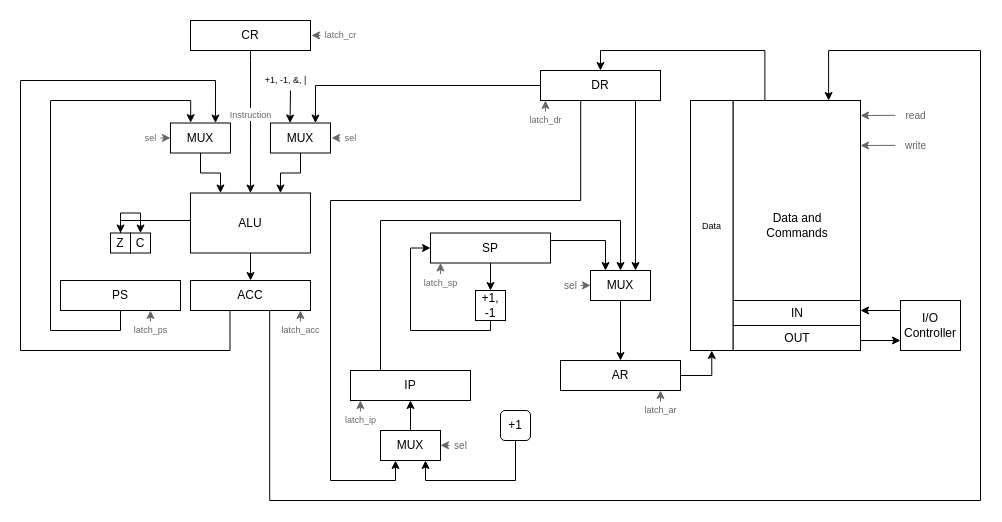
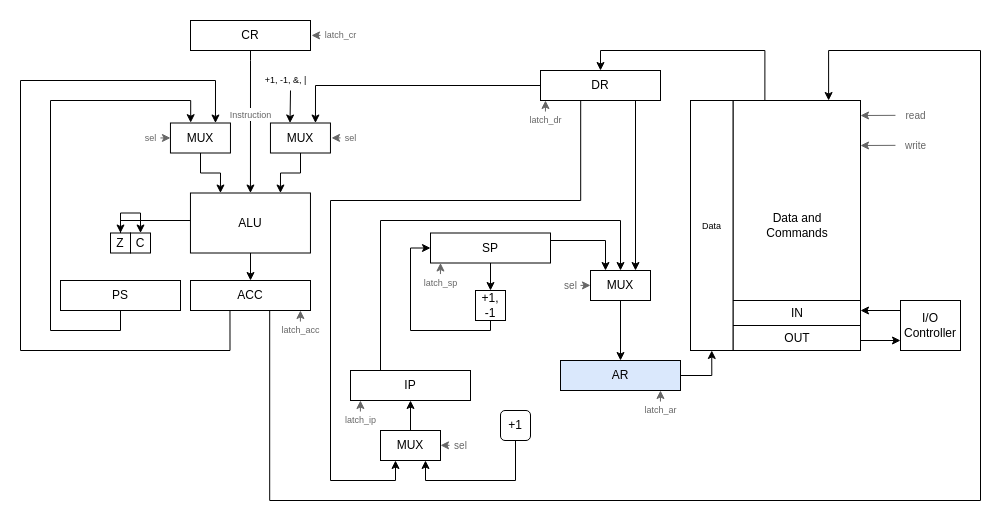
  <mxCell id="0" />
  <mxCell id="1" parent="0" />
  <mxCell id="2" value="" style="group" parent="1" vertex="1" connectable="0"><mxGeometry x="690" y="100" width="170" height="250" as="geometry" /></mxCell>
  <mxCell id="3" value="Data and&lt;div&gt;Commands&lt;/div&gt;" style="rounded=0;whiteSpace=wrap;html=1;" parent="2" vertex="1"><mxGeometry x="42.5" width="127.5" height="250" as="geometry" /></mxCell>
  <mxCell id="4" value="OUT" style="rounded=0;whiteSpace=wrap;html=1;" parent="2" vertex="1"><mxGeometry x="42.5" y="225" width="127.5" height="25" as="geometry" /></mxCell>
  <mxCell id="5" value="IN" style="rounded=0;whiteSpace=wrap;html=1;" parent="2" vertex="1"><mxGeometry x="42.5" y="200" width="127.5" height="25" as="geometry" /></mxCell>
  <mxCell id="6" value="&lt;font style=&quot;font-size: 9px;&quot;&gt;Data&lt;/font&gt;" style="rounded=0;whiteSpace=wrap;html=1;" vertex="1" parent="2"><mxGeometry width="42.5" height="250" as="geometry" /></mxCell>
  <mxCell id="7" value="" style="group" parent="1" vertex="1" connectable="0"><mxGeometry x="860" y="100" width="80" height="30" as="geometry" /></mxCell>
  <mxCell id="8" value="" style="endArrow=classic;html=1;rounded=0;strokeColor=#666666;exitX=-0.001;exitY=0.495;exitDx=0;exitDy=0;exitPerimeter=0;" parent="7" source="9" edge="1"><mxGeometry width="50" height="50" relative="1" as="geometry"><mxPoint y="-10" as="sourcePoint" /><mxPoint y="15" as="targetPoint" /></mxGeometry></mxCell>
  <mxCell id="9" value="&lt;font style=&quot;font-size: 10px;&quot;&gt;read&lt;/font&gt;" style="text;html=1;align=center;verticalAlign=middle;resizable=0;points=[];autosize=1;strokeColor=none;fillColor=none;fontColor=#666666;" parent="7" vertex="1"><mxGeometry x="35" width="40" height="30" as="geometry" /></mxCell>
  <mxCell id="10" value="" style="endArrow=classic;html=1;rounded=0;strokeColor=#666666;exitX=-0.001;exitY=0.495;exitDx=0;exitDy=0;exitPerimeter=0;" parent="1" source="11" edge="1"><mxGeometry width="50" height="50" relative="1" as="geometry"><mxPoint x="860" y="120" as="sourcePoint" /><mxPoint x="860" y="145" as="targetPoint" /></mxGeometry></mxCell>
  <mxCell id="11" value="&lt;font style=&quot;font-size: 10px;&quot;&gt;write&lt;/font&gt;" style="text;html=1;align=center;verticalAlign=middle;resizable=0;points=[];autosize=1;strokeColor=none;fillColor=none;fontColor=#666666;" parent="1" vertex="1"><mxGeometry x="895" y="130" width="40" height="30" as="geometry" /></mxCell>
  <mxCell id="12" value="" style="endArrow=classic;html=1;rounded=0;entryX=1;entryY=0.5;entryDx=0;entryDy=0;" parent="1" edge="1"><mxGeometry width="50" height="50" relative="1" as="geometry"><mxPoint x="900" y="310" as="sourcePoint" /><mxPoint x="860" y="310" as="targetPoint" /></mxGeometry></mxCell>
  <mxCell id="13" value="" style="endArrow=classic;html=1;rounded=0;" parent="1" edge="1"><mxGeometry width="50" height="50" relative="1" as="geometry"><mxPoint x="860" y="340" as="sourcePoint" /><mxPoint x="900" y="340" as="targetPoint" /></mxGeometry></mxCell>
  <mxCell id="14" style="edgeStyle=orthogonalEdgeStyle;rounded=0;orthogonalLoop=1;jettySize=auto;html=1;entryX=0.25;entryY=0;entryDx=0;entryDy=0;exitX=1;exitY=0.5;exitDx=0;exitDy=0;" edge="1" parent="1" source="16" target="54"><mxGeometry relative="1" as="geometry"><mxPoint x="560" y="350" as="targetPoint" /><Array as="points"><mxPoint x="550" y="240" /><mxPoint x="605" y="240" /></Array></mxGeometry></mxCell>
  <mxCell id="15" style="edgeStyle=orthogonalEdgeStyle;rounded=0;orthogonalLoop=1;jettySize=auto;html=1;" edge="1" parent="1" source="16" target="58"><mxGeometry relative="1" as="geometry"><mxPoint x="470" y="360" as="targetPoint" /></mxGeometry></mxCell>
  <mxCell id="16" value="SP" style="rounded=0;whiteSpace=wrap;html=1;" parent="1" vertex="1"><mxGeometry x="430" y="232.5" width="120" height="30" as="geometry" /></mxCell>
  <mxCell id="17" style="edgeStyle=orthogonalEdgeStyle;rounded=0;orthogonalLoop=1;jettySize=auto;html=1;exitX=1;exitY=0.5;exitDx=0;exitDy=0;entryX=0.5;entryY=1;entryDx=0;entryDy=0;" edge="1" parent="1" source="18" target="6"><mxGeometry relative="1" as="geometry"><mxPoint x="750" y="370" as="targetPoint" /><Array as="points"><mxPoint x="711" y="375" /></Array></mxGeometry></mxCell>
- <mxCell id="18" value="AR" style="rounded=0;whiteSpace=wrap;html=1;" parent="1" vertex="1"><mxGeometry x="560" y="360" width="120" height="30" as="geometry" /></mxCell>
+ <mxCell id="18" value="AR" style="rounded=0;whiteSpace=wrap;html=1;fillColor=#dae8fc;" parent="1" vertex="1"><mxGeometry x="560" y="360" width="120" height="30" as="geometry" /></mxCell>
  <mxCell id="19" style="edgeStyle=orthogonalEdgeStyle;rounded=0;orthogonalLoop=1;jettySize=auto;html=1;exitX=0.25;exitY=0;exitDx=0;exitDy=0;entryX=0.5;entryY=0;entryDx=0;entryDy=0;" edge="1" parent="1" source="20" target="54"><mxGeometry relative="1" as="geometry"><mxPoint x="440" y="490" as="sourcePoint" /><mxPoint x="610" y="350" as="targetPoint" /><Array as="points"><mxPoint x="380" y="220" /><mxPoint x="620" y="220" /></Array></mxGeometry></mxCell>
  <mxCell id="20" value="IP" style="rounded=0;whiteSpace=wrap;html=1;" parent="1" vertex="1"><mxGeometry x="350" y="370" width="120" height="30" as="geometry" /></mxCell>
  <mxCell id="21" style="edgeStyle=orthogonalEdgeStyle;rounded=0;orthogonalLoop=1;jettySize=auto;html=1;entryX=0.75;entryY=0;entryDx=0;entryDy=0;exitX=0.66;exitY=1;exitDx=0;exitDy=0;exitPerimeter=0;" edge="1" parent="1" source="41" target="3"><mxGeometry relative="1" as="geometry"><mxPoint x="260" y="320" as="sourcePoint" /><mxPoint x="900" y="60" as="targetPoint" /><Array as="points"><mxPoint x="269" y="500" /><mxPoint x="980" y="500" /><mxPoint x="980" y="50" /><mxPoint x="828" y="50" /></Array></mxGeometry></mxCell>
  <mxCell id="22" style="edgeStyle=orthogonalEdgeStyle;rounded=0;orthogonalLoop=1;jettySize=auto;html=1;entryX=0.75;entryY=0;entryDx=0;entryDy=0;exitX=0;exitY=0.5;exitDx=0;exitDy=0;" edge="1" parent="1" source="50" target="33"><mxGeometry relative="1" as="geometry"><mxPoint x="540" y="200" as="sourcePoint" /><mxPoint x="290" y="120" as="targetPoint" /><Array as="points"><mxPoint x="315" y="85" /></Array></mxGeometry></mxCell>
  <mxCell id="23" style="edgeStyle=orthogonalEdgeStyle;rounded=0;orthogonalLoop=1;jettySize=auto;html=1;entryX=0.25;entryY=1;entryDx=0;entryDy=0;exitX=0.335;exitY=1.003;exitDx=0;exitDy=0;exitPerimeter=0;" edge="1" parent="1" source="50" target="52"><mxGeometry relative="1" as="geometry"><mxPoint x="600" y="160" as="sourcePoint" /><mxPoint x="350" y="540" as="targetPoint" /><Array as="points"><mxPoint x="580" y="200" /><mxPoint x="330" y="200" /><mxPoint x="330" y="480" /><mxPoint x="395" y="480" /></Array></mxGeometry></mxCell>
  <mxCell id="24" style="edgeStyle=orthogonalEdgeStyle;rounded=0;orthogonalLoop=1;jettySize=auto;html=1;entryX=0.75;entryY=0;entryDx=0;entryDy=0;exitX=0.666;exitY=0.999;exitDx=0;exitDy=0;exitPerimeter=0;" edge="1" parent="1" source="50" target="54"><mxGeometry relative="1" as="geometry"><mxPoint x="620" y="150" as="sourcePoint" /><mxPoint x="650" y="360" as="targetPoint" /><Array as="points"><mxPoint x="635" y="100" /></Array></mxGeometry></mxCell>
  <mxCell id="25" style="edgeStyle=orthogonalEdgeStyle;rounded=0;orthogonalLoop=1;jettySize=auto;html=1;entryX=0.5;entryY=0;entryDx=0;entryDy=0;exitX=0.5;exitY=1;exitDx=0;exitDy=0;" edge="1" parent="1" source="27" target="29"><mxGeometry relative="1" as="geometry"><Array as="points"><mxPoint x="250" y="60" /><mxPoint x="250" y="60" /></Array></mxGeometry></mxCell>
  <mxCell id="26" value="&lt;font style=&quot;font-size: 9px;&quot;&gt;Instruction&lt;/font&gt;" style="edgeLabel;html=1;align=center;verticalAlign=middle;resizable=0;points=[];fontColor=#666666;" vertex="1" connectable="0" parent="25"><mxGeometry x="-0.1" relative="1" as="geometry"><mxPoint as="offset" /></mxGeometry></mxCell>
  <mxCell id="27" value="CR" style="rounded=0;whiteSpace=wrap;html=1;" parent="1" vertex="1"><mxGeometry x="190" y="20" width="120" height="30" as="geometry" /></mxCell>
  <mxCell id="28" style="edgeStyle=orthogonalEdgeStyle;rounded=0;orthogonalLoop=1;jettySize=auto;html=1;entryX=0.5;entryY=0;entryDx=0;entryDy=0;fillColor=#dae8fc;strokeColor=#000000;" parent="1" source="29" target="35" edge="1"><mxGeometry relative="1" as="geometry"><Array as="points"><mxPoint x="120" y="220" /></Array></mxGeometry></mxCell>
  <mxCell id="29" value="ALU" style="rounded=0;whiteSpace=wrap;html=1;" parent="1" vertex="1"><mxGeometry x="189.96" y="192.5" width="120" height="60" as="geometry" /></mxCell>
  <mxCell id="30" style="edgeStyle=orthogonalEdgeStyle;rounded=0;orthogonalLoop=1;jettySize=auto;html=1;entryX=0.25;entryY=0;entryDx=0;entryDy=0;" parent="1" source="31" target="29" edge="1"><mxGeometry relative="1" as="geometry" /></mxCell>
  <mxCell id="31" value="MUX" style="rounded=0;whiteSpace=wrap;html=1;" parent="1" vertex="1"><mxGeometry x="169.96" y="122.5" width="60" height="30" as="geometry" /></mxCell>
  <mxCell id="32" style="edgeStyle=orthogonalEdgeStyle;rounded=0;orthogonalLoop=1;jettySize=auto;html=1;entryX=0.75;entryY=0;entryDx=0;entryDy=0;" parent="1" source="33" target="29" edge="1"><mxGeometry relative="1" as="geometry" /></mxCell>
  <mxCell id="33" value="MUX" style="rounded=0;whiteSpace=wrap;html=1;" parent="1" vertex="1"><mxGeometry x="269.96" y="122.5" width="60" height="30" as="geometry" /></mxCell>
  <mxCell id="34" value="" style="group" parent="1" vertex="1" connectable="0"><mxGeometry x="90" y="232.5" width="60" height="20" as="geometry" /></mxCell>
  <mxCell id="35" value="Z" style="rounded=0;whiteSpace=wrap;html=1;" parent="34" vertex="1"><mxGeometry x="20" width="20" height="20" as="geometry" /></mxCell>
  <mxCell id="36" value="C" style="rounded=0;whiteSpace=wrap;html=1;" parent="34" vertex="1"><mxGeometry x="40" width="20" height="20" as="geometry" /></mxCell>
  <mxCell id="37" value="" style="endArrow=classic;html=1;rounded=0;strokeColor=#666666;exitX=0;exitY=0.502;exitDx=0;exitDy=0;exitPerimeter=0;entryX=1.006;entryY=0.156;entryDx=0;entryDy=0;entryPerimeter=0;" parent="1" edge="1"><mxGeometry width="50" height="50" relative="1" as="geometry"><mxPoint x="340" y="137.39" as="sourcePoint" /><mxPoint x="331" y="137.39" as="targetPoint" /></mxGeometry></mxCell>
  <mxCell id="38" value="" style="endArrow=classic;html=1;rounded=0;strokeColor=#666666;" parent="1" edge="1"><mxGeometry width="50" height="50" relative="1" as="geometry"><mxPoint x="159.96" y="137.44" as="sourcePoint" /><mxPoint x="169.96" y="137.44" as="targetPoint" /></mxGeometry></mxCell>
  <mxCell id="39" value="&lt;font style=&quot;font-size: 9px;&quot;&gt;sel&lt;/font&gt;" style="text;html=1;align=center;verticalAlign=middle;resizable=0;points=[];autosize=1;strokeColor=none;fillColor=none;fontColor=#666666;fontSize=9;" parent="1" vertex="1"><mxGeometry x="129.96" y="127.5" width="40" height="20" as="geometry" /></mxCell>
  <mxCell id="40" value="&lt;font style=&quot;font-size: 9px;&quot;&gt;sel&lt;/font&gt;" style="text;html=1;align=center;verticalAlign=middle;resizable=0;points=[];autosize=1;strokeColor=none;fillColor=none;fontColor=#666666;fontSize=9;" parent="1" vertex="1"><mxGeometry x="329.96" y="127.5" width="40" height="20" as="geometry" /></mxCell>
  <mxCell id="41" value="ACC" style="rounded=0;whiteSpace=wrap;html=1;" parent="1" vertex="1"><mxGeometry x="190" y="280" width="120" height="30" as="geometry" /></mxCell>
  <mxCell id="42" style="edgeStyle=orthogonalEdgeStyle;rounded=0;orthogonalLoop=1;jettySize=auto;html=1;entryX=0.5;entryY=0;entryDx=0;entryDy=0;" parent="1" source="29" target="41" edge="1"><mxGeometry relative="1" as="geometry" /></mxCell>
  <mxCell id="43" style="edgeStyle=orthogonalEdgeStyle;rounded=0;orthogonalLoop=1;jettySize=auto;html=1;exitX=0.329;exitY=0.998;exitDx=0;exitDy=0;entryX=0.75;entryY=0;entryDx=0;entryDy=0;exitPerimeter=0;" edge="1" parent="1" source="41" target="31"><mxGeometry relative="1" as="geometry"><mxPoint x="330" y="290" as="sourcePoint" /><mxPoint x="320" y="120" as="targetPoint" /><Array as="points"><mxPoint x="230" y="350" /><mxPoint x="20" y="350" /><mxPoint x="20" y="80" /><mxPoint x="215" y="80" /></Array></mxGeometry></mxCell>
  <mxCell id="44" value="PS" style="rounded=0;whiteSpace=wrap;html=1;" parent="1" vertex="1"><mxGeometry x="60" y="280" width="120" height="30" as="geometry" /></mxCell>
  <mxCell id="45" style="edgeStyle=orthogonalEdgeStyle;rounded=0;orthogonalLoop=1;jettySize=auto;html=1;" parent="1" source="35" target="36" edge="1"><mxGeometry relative="1" as="geometry" /></mxCell>
  <mxCell id="46" style="edgeStyle=orthogonalEdgeStyle;rounded=0;orthogonalLoop=1;jettySize=auto;html=1;entryX=0.337;entryY=-0.011;entryDx=0;entryDy=0;entryPerimeter=0;" edge="1" parent="1" source="44" target="31"><mxGeometry relative="1" as="geometry"><mxPoint x="160" y="90" as="targetPoint" /><Array as="points"><mxPoint x="120" y="330" /><mxPoint x="50" y="330" /><mxPoint x="50" y="100" /><mxPoint x="190" y="100" /></Array></mxGeometry></mxCell>
  <mxCell id="47" style="edgeStyle=orthogonalEdgeStyle;rounded=0;orthogonalLoop=1;jettySize=auto;html=1;exitX=0.25;exitY=0;exitDx=0;exitDy=0;entryX=0.5;entryY=0;entryDx=0;entryDy=0;" edge="1" parent="1" source="3" target="50"><mxGeometry relative="1" as="geometry"><mxPoint x="630" y="40" as="targetPoint" /><Array as="points"><mxPoint x="764" y="50" /><mxPoint x="600" y="50" /></Array></mxGeometry></mxCell>
  <mxCell id="48" style="edgeStyle=orthogonalEdgeStyle;rounded=0;orthogonalLoop=1;jettySize=auto;html=1;exitX=0.5;exitY=1;exitDx=0;exitDy=0;entryX=0.75;entryY=1;entryDx=0;entryDy=0;" edge="1" parent="1" source="49" target="52"><mxGeometry relative="1" as="geometry"><mxPoint x="570" y="540" as="sourcePoint" /><mxPoint x="400" y="540" as="targetPoint" /><Array as="points"><mxPoint x="515" y="480" /><mxPoint x="425" y="480" /></Array></mxGeometry></mxCell>
  <mxCell id="49" value="+1" style="whiteSpace=wrap;html=1;rounded=1;" vertex="1" parent="1"><mxGeometry x="500" y="410" width="30" height="30" as="geometry" /></mxCell>
  <mxCell id="50" value="DR" style="rounded=0;whiteSpace=wrap;html=1;" parent="1" vertex="1"><mxGeometry x="540" y="70" width="120" height="30" as="geometry" /></mxCell>
  <mxCell id="51" style="edgeStyle=orthogonalEdgeStyle;rounded=0;orthogonalLoop=1;jettySize=auto;html=1;entryX=0.5;entryY=1;entryDx=0;entryDy=0;exitX=0.5;exitY=0;exitDx=0;exitDy=0;" edge="1" parent="1" source="52" target="20"><mxGeometry relative="1" as="geometry"><mxPoint x="470" y="460" as="sourcePoint" /><Array as="points"><mxPoint x="410" y="430" /><mxPoint x="410" y="430" /></Array></mxGeometry></mxCell>
  <mxCell id="52" value="MUX" style="rounded=0;whiteSpace=wrap;html=1;" vertex="1" parent="1"><mxGeometry x="380" y="430" width="60" height="30" as="geometry" /></mxCell>
  <mxCell id="53" style="edgeStyle=orthogonalEdgeStyle;rounded=0;orthogonalLoop=1;jettySize=auto;html=1;entryX=0.5;entryY=0;entryDx=0;entryDy=0;" edge="1" parent="1" source="54" target="18"><mxGeometry relative="1" as="geometry" /></mxCell>
  <mxCell id="54" value="MUX" style="rounded=0;whiteSpace=wrap;html=1;" vertex="1" parent="1"><mxGeometry x="590" y="270" width="60" height="30" as="geometry" /></mxCell>
  <mxCell id="55" value="" style="endArrow=classic;html=1;rounded=0;entryX=0.326;entryY=0;entryDx=0;entryDy=0;entryPerimeter=0;movable=1;resizable=1;rotatable=1;deletable=1;editable=1;locked=0;connectable=1;" edge="1" parent="1" target="33"><mxGeometry width="50" height="50" relative="1" as="geometry"><mxPoint x="290" y="90" as="sourcePoint" /><mxPoint x="380" y="190" as="targetPoint" /></mxGeometry></mxCell>
  <mxCell id="56" value="+1, -1, &amp;amp;, |" style="text;html=1;align=center;verticalAlign=middle;resizable=0;points=[];autosize=1;strokeColor=none;fillColor=none;fontSize=9;" vertex="1" parent="1"><mxGeometry x="250" y="70" width="70" height="20" as="geometry" /></mxCell>
  <mxCell id="57" style="edgeStyle=orthogonalEdgeStyle;rounded=0;orthogonalLoop=1;jettySize=auto;html=1;entryX=0;entryY=0.5;entryDx=0;entryDy=0;" edge="1" parent="1" source="58" target="16"><mxGeometry relative="1" as="geometry"><Array as="points"><mxPoint x="490" y="330" /><mxPoint x="410" y="330" /><mxPoint x="410" y="248" /></Array></mxGeometry></mxCell>
  <mxCell id="58" value="+1, -1" style="rounded=0;whiteSpace=wrap;html=1;" vertex="1" parent="1"><mxGeometry x="475" y="290" width="30" height="30" as="geometry" /></mxCell>
  <mxCell id="59" value="I/O Controller" style="rounded=0;whiteSpace=wrap;html=1;" vertex="1" parent="1"><mxGeometry x="900" y="300" width="60" height="50" as="geometry" /></mxCell>
  <mxCell id="60" value="" style="endArrow=classic;html=1;rounded=0;strokeColor=#666666;exitX=0;exitY=0.502;exitDx=0;exitDy=0;exitPerimeter=0;entryX=1.006;entryY=0.156;entryDx=0;entryDy=0;entryPerimeter=0;" edge="1" parent="1"><mxGeometry width="50" height="50" relative="1" as="geometry"><mxPoint x="449" y="444.83" as="sourcePoint" /><mxPoint x="440" y="444.83" as="targetPoint" /></mxGeometry></mxCell>
  <mxCell id="61" value="&lt;font style=&quot;font-size: 10px;&quot;&gt;sel&lt;/font&gt;" style="text;html=1;align=center;verticalAlign=middle;resizable=0;points=[];autosize=1;strokeColor=none;fillColor=none;fontColor=#666666;" vertex="1" parent="1"><mxGeometry x="440" y="430" width="40" height="30" as="geometry" /></mxCell>
  <mxCell id="62" value="" style="endArrow=classic;html=1;rounded=0;strokeColor=#666666;" edge="1" parent="1"><mxGeometry width="50" height="50" relative="1" as="geometry"><mxPoint x="580" y="284.89" as="sourcePoint" /><mxPoint x="590" y="284.89" as="targetPoint" /></mxGeometry></mxCell>
  <mxCell id="63" value="&lt;font style=&quot;font-size: 10px;&quot;&gt;sel&lt;/font&gt;" style="text;html=1;align=center;verticalAlign=middle;resizable=0;points=[];autosize=1;strokeColor=none;fillColor=none;fontColor=#666666;" vertex="1" parent="1"><mxGeometry x="550" y="270" width="40" height="30" as="geometry" /></mxCell>
  <mxCell id="64" value="" style="endArrow=classic;html=1;rounded=0;strokeColor=#666666;exitX=0;exitY=0.502;exitDx=0;exitDy=0;exitPerimeter=0;entryX=1.006;entryY=0.156;entryDx=0;entryDy=0;entryPerimeter=0;" edge="1" parent="1"><mxGeometry width="50" height="50" relative="1" as="geometry"><mxPoint x="320" y="34.9" as="sourcePoint" /><mxPoint x="311" y="34.9" as="targetPoint" /></mxGeometry></mxCell>
  <mxCell id="65" value="&lt;font style=&quot;font-size: 9px;&quot;&gt;latch_cr&lt;/font&gt;" style="text;html=1;align=center;verticalAlign=middle;resizable=0;points=[];autosize=1;strokeColor=none;fillColor=none;fontColor=#666666;fontSize=9;" vertex="1" parent="1"><mxGeometry x="310" y="25" width="60" height="20" as="geometry" /></mxCell>
- <mxCell id="66" value="&lt;font style=&quot;font-size: 9px;&quot;&gt;latch_ps&lt;/font&gt;" style="text;html=1;align=center;verticalAlign=middle;resizable=0;points=[];autosize=1;strokeColor=none;fillColor=none;fontColor=#666666;fontSize=9;" vertex="1" parent="1"><mxGeometry x="120" y="320" width="60" height="20" as="geometry" /></mxCell>
- <mxCell id="67" value="" style="endArrow=classic;html=1;rounded=0;strokeColor=#666666;entryX=0.75;entryY=1;entryDx=0;entryDy=0;exitX=0.499;exitY=0.053;exitDx=0;exitDy=0;exitPerimeter=0;" edge="1" parent="1" source="66" target="44"><mxGeometry width="50" height="50" relative="1" as="geometry"><mxPoint x="200" y="340.107" as="sourcePoint" /><mxPoint x="190" y="320" as="targetPoint" /></mxGeometry></mxCell>
  <mxCell id="68" value="&lt;font style=&quot;font-size: 9px;&quot;&gt;latch_acc&lt;/font&gt;" style="text;html=1;align=center;verticalAlign=middle;resizable=0;points=[];autosize=1;strokeColor=none;fillColor=none;fontColor=#666666;fontSize=9;" vertex="1" parent="1"><mxGeometry x="269.96" y="320" width="60" height="20" as="geometry" /></mxCell>
  <mxCell id="69" value="" style="endArrow=classic;html=1;rounded=0;strokeColor=#666666;entryX=0.75;entryY=1;entryDx=0;entryDy=0;exitX=0.499;exitY=0.053;exitDx=0;exitDy=0;exitPerimeter=0;" edge="1" parent="1" source="68"><mxGeometry width="50" height="50" relative="1" as="geometry"><mxPoint x="349.96" y="340.107" as="sourcePoint" /><mxPoint x="299.96" y="310" as="targetPoint" /></mxGeometry></mxCell>
  <mxCell id="70" value="&lt;font style=&quot;font-size: 9px;&quot;&gt;latch_dr&lt;/font&gt;" style="text;html=1;align=center;verticalAlign=middle;resizable=0;points=[];autosize=1;strokeColor=none;fillColor=none;fontColor=#666666;fontSize=9;" vertex="1" parent="1"><mxGeometry x="515" y="110" width="60" height="20" as="geometry" /></mxCell>
  <mxCell id="71" value="" style="endArrow=classic;html=1;rounded=0;strokeColor=#666666;entryX=0.75;entryY=1;entryDx=0;entryDy=0;exitX=0.499;exitY=0.053;exitDx=0;exitDy=0;exitPerimeter=0;" edge="1" parent="1" source="70"><mxGeometry width="50" height="50" relative="1" as="geometry"><mxPoint x="595" y="130.107" as="sourcePoint" /><mxPoint x="545" y="100" as="targetPoint" /></mxGeometry></mxCell>
  <mxCell id="72" value="&lt;font style=&quot;font-size: 9px;&quot;&gt;latch_sp&lt;/font&gt;" style="text;html=1;align=center;verticalAlign=middle;resizable=0;points=[];autosize=1;strokeColor=none;fillColor=none;fontColor=#666666;fontSize=9;" vertex="1" parent="1"><mxGeometry x="410" y="272.5" width="60" height="20" as="geometry" /></mxCell>
  <mxCell id="73" value="" style="endArrow=classic;html=1;rounded=0;strokeColor=#666666;entryX=0.75;entryY=1;entryDx=0;entryDy=0;exitX=0.499;exitY=0.053;exitDx=0;exitDy=0;exitPerimeter=0;" edge="1" parent="1" source="72"><mxGeometry width="50" height="50" relative="1" as="geometry"><mxPoint x="490" y="292.607" as="sourcePoint" /><mxPoint x="440" y="262.5" as="targetPoint" /></mxGeometry></mxCell>
  <mxCell id="74" value="&lt;font style=&quot;font-size: 9px;&quot;&gt;latch_ip&lt;/font&gt;" style="text;html=1;align=center;verticalAlign=middle;resizable=0;points=[];autosize=1;strokeColor=none;fillColor=none;fontColor=#666666;fontSize=9;" vertex="1" parent="1"><mxGeometry x="334.96" y="410" width="50" height="20" as="geometry" /></mxCell>
  <mxCell id="75" value="" style="endArrow=classic;html=1;rounded=0;strokeColor=#666666;entryX=0.75;entryY=1;entryDx=0;entryDy=0;exitX=0.499;exitY=0.053;exitDx=0;exitDy=0;exitPerimeter=0;" edge="1" parent="1" source="74"><mxGeometry width="50" height="50" relative="1" as="geometry"><mxPoint x="409.96" y="430.107" as="sourcePoint" /><mxPoint x="359.96" y="400" as="targetPoint" /></mxGeometry></mxCell>
  <mxCell id="76" value="&lt;font style=&quot;font-size: 9px;&quot;&gt;latch_ar&lt;/font&gt;" style="text;html=1;align=center;verticalAlign=middle;resizable=0;points=[];autosize=1;strokeColor=none;fillColor=none;fontColor=#666666;fontSize=9;" vertex="1" parent="1"><mxGeometry x="630" y="400" width="60" height="20" as="geometry" /></mxCell>
  <mxCell id="77" value="" style="endArrow=classic;html=1;rounded=0;strokeColor=#666666;entryX=0.75;entryY=1;entryDx=0;entryDy=0;exitX=0.499;exitY=0.053;exitDx=0;exitDy=0;exitPerimeter=0;" edge="1" parent="1" source="76"><mxGeometry width="50" height="50" relative="1" as="geometry"><mxPoint x="710" y="420.107" as="sourcePoint" /><mxPoint x="660" y="390" as="targetPoint" /></mxGeometry></mxCell>
